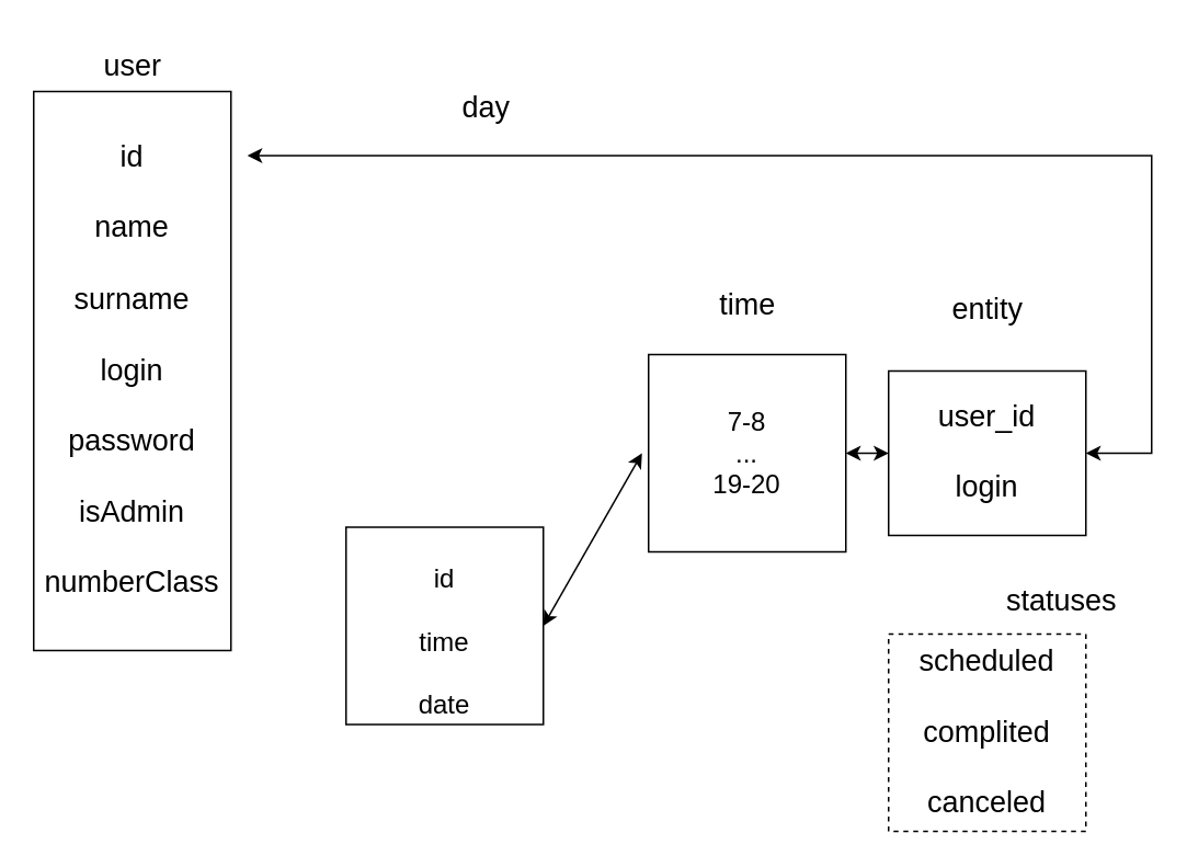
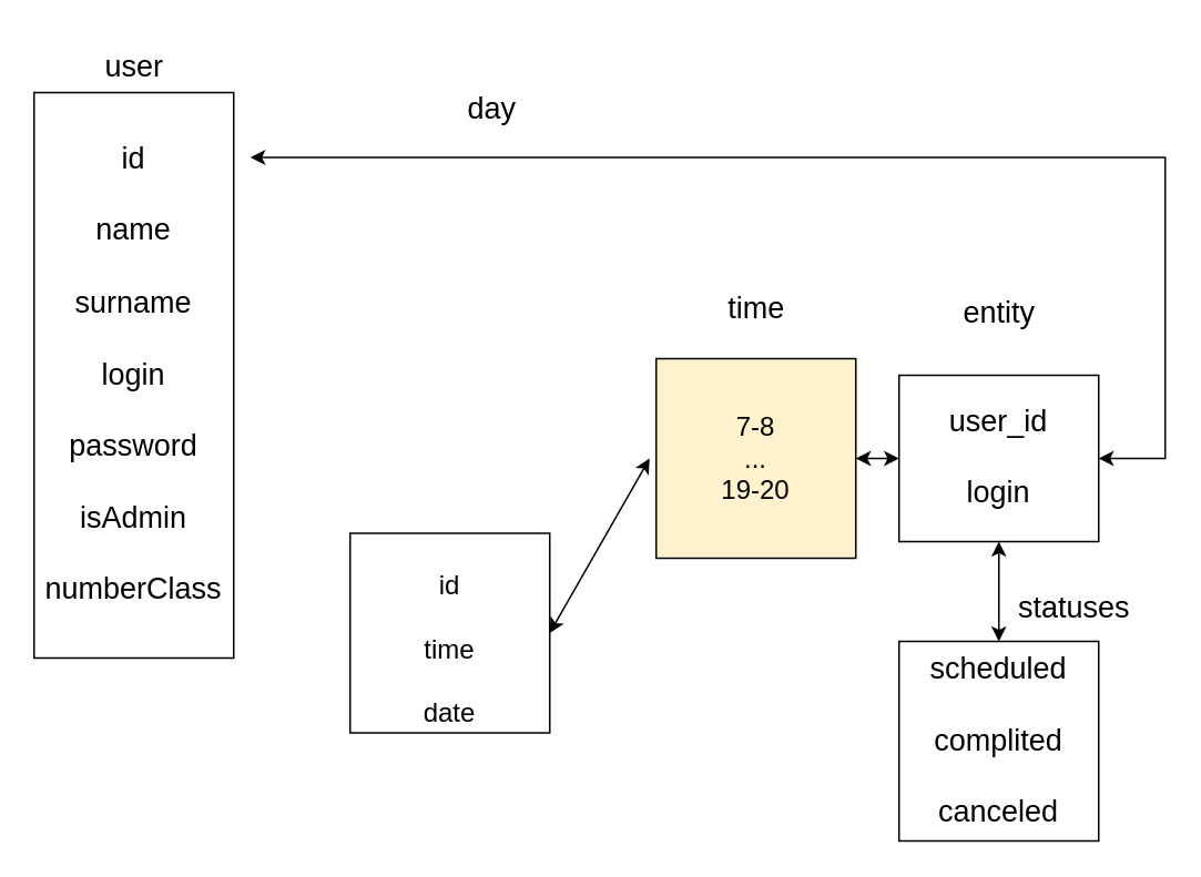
  <mxCell id="0" />
  <mxCell id="1" parent="0" />
  <mxCell id="2" value="&lt;font style=&quot;font-size: 18px;&quot;&gt;id&lt;br&gt;&lt;br&gt;name&lt;br&gt;&lt;br&gt;surname&lt;br&gt;&lt;br&gt;login&lt;br&gt;&lt;br&gt;password&lt;br&gt;&lt;br&gt;isAdmin&lt;br&gt;&lt;br&gt;numberClass&lt;br&gt;&lt;/font&gt;" style="whiteSpace=wrap;html=1;" vertex="1" parent="1"><mxGeometry x="20" y="55" width="120" height="340" as="geometry" /></mxCell>
  <mxCell id="3" value="&lt;font style=&quot;font-size: 18px;&quot;&gt;user&lt;/font&gt;" style="text;html=1;align=center;verticalAlign=middle;resizable=0;points=[];autosize=1;strokeColor=none;fillColor=none;" vertex="1" parent="1"><mxGeometry x="50" y="20" width="60" height="40" as="geometry" /></mxCell>
  <mxCell id="4" value="&lt;font size=&quot;3&quot;&gt;&lt;br&gt;id&lt;br&gt;&lt;br&gt;time&lt;br&gt;&lt;br&gt;date&lt;br&gt;&lt;/font&gt;" style="rounded=0;whiteSpace=wrap;html=1;" vertex="1" parent="1"><mxGeometry x="210" y="320" width="120" height="120" as="geometry" /></mxCell>
  <mxCell id="5" value="&lt;font style=&quot;font-size: 18px;&quot;&gt;day&lt;/font&gt;" style="text;html=1;align=center;verticalAlign=middle;resizable=0;points=[];autosize=1;strokeColor=none;fillColor=none;" vertex="1" parent="1"><mxGeometry x="270" y="45" width="50" height="40" as="geometry" /></mxCell>
- <mxCell id="6" value="&lt;font size=&quot;3&quot;&gt;7-8&lt;br&gt;...&lt;br&gt;19-20&lt;br&gt;&lt;/font&gt;" style="rounded=0;whiteSpace=wrap;html=1;" vertex="1" parent="1"><mxGeometry x="394" y="215" width="120" height="120" as="geometry" /></mxCell>
+ <mxCell id="6" value="&lt;font size=&quot;3&quot;&gt;7-8&lt;br&gt;...&lt;br&gt;19-20&lt;br&gt;&lt;/font&gt;" style="rounded=0;whiteSpace=wrap;html=1;fillColor=#fff2cc;" vertex="1" parent="1"><mxGeometry x="394" y="215" width="120" height="120" as="geometry" /></mxCell>
  <mxCell id="7" value="&lt;font style=&quot;font-size: 18px;&quot;&gt;time&lt;/font&gt;" style="text;html=1;align=center;verticalAlign=middle;resizable=0;points=[];autosize=1;strokeColor=none;fillColor=none;" vertex="1" parent="1"><mxGeometry x="424" y="165" width="60" height="40" as="geometry" /></mxCell>
  <mxCell id="8" value="" style="endArrow=classic;startArrow=classic;html=1;rounded=0;exitX=1;exitY=0.5;exitDx=0;exitDy=0;" edge="1" parent="1" source="4"><mxGeometry width="50" height="50" relative="1" as="geometry"><mxPoint x="350" y="245" as="sourcePoint" /><mxPoint x="390" y="275" as="targetPoint" /></mxGeometry></mxCell>
  <mxCell id="9" value="" style="endArrow=classic;startArrow=classic;html=1;rounded=0;exitX=1;exitY=0.5;exitDx=0;exitDy=0;" edge="1" parent="1" source="10"><mxGeometry width="50" height="50" relative="1" as="geometry"><mxPoint x="660" y="294" as="sourcePoint" /><mxPoint x="150" y="94" as="targetPoint" /><Array as="points"><mxPoint x="680" y="275" /><mxPoint x="700" y="275" /><mxPoint x="700" y="94" /><mxPoint x="580" y="94" /></Array></mxGeometry></mxCell>
  <mxCell id="10" value="&lt;font style=&quot;font-size: 18px;&quot;&gt;user_id&lt;br&gt;&lt;br&gt;login&lt;/font&gt;" style="rounded=0;whiteSpace=wrap;html=1;" vertex="1" parent="1"><mxGeometry x="540" y="225" width="120" height="100" as="geometry" /></mxCell>
  <mxCell id="11" value="" style="endArrow=classic;startArrow=classic;html=1;rounded=0;entryX=0;entryY=0.5;entryDx=0;entryDy=0;exitX=1;exitY=0.5;exitDx=0;exitDy=0;" edge="1" parent="1" source="6" target="10"><mxGeometry width="50" height="50" relative="1" as="geometry"><mxPoint x="370" y="325" as="sourcePoint" /><mxPoint x="420" y="275" as="targetPoint" /></mxGeometry></mxCell>
  <mxCell id="12" value="&lt;font style=&quot;font-size: 18px;&quot;&gt;entity&lt;/font&gt;" style="text;html=1;align=center;verticalAlign=middle;resizable=0;points=[];autosize=1;strokeColor=none;fillColor=none;" vertex="1" parent="1"><mxGeometry x="565" y="168" width="70" height="40" as="geometry" /></mxCell>
  <mxCell id="13" value="&lt;font style=&quot;font-size: 18px;&quot;&gt;statuses&lt;/font&gt;" style="text;html=1;align=center;verticalAlign=middle;resizable=0;points=[];autosize=1;strokeColor=none;fillColor=none;" vertex="1" parent="1"><mxGeometry x="600" y="345" width="90" height="40" as="geometry" /></mxCell>
- <mxCell id="14" value="&lt;font style=&quot;font-size: 18px;&quot;&gt;scheduled&lt;br&gt;&lt;br&gt;complited&lt;br&gt;&lt;br&gt;canceled&lt;/font&gt;" style="rounded=0;whiteSpace=wrap;html=1;dashed=1;" vertex="1" parent="1"><mxGeometry x="540" y="385" width="120" height="120" as="geometry" /></mxCell>
+ <mxCell id="14" value="&lt;font style=&quot;font-size: 18px;&quot;&gt;scheduled&lt;br&gt;&lt;br&gt;complited&lt;br&gt;&lt;br&gt;canceled&lt;/font&gt;" style="rounded=0;whiteSpace=wrap;html=1;" vertex="1" parent="1"><mxGeometry x="540" y="385" width="120" height="120" as="geometry" /></mxCell>
+ <mxCell id="15" value="" style="endArrow=classic;startArrow=classic;html=1;rounded=0;entryX=0.5;entryY=1;entryDx=0;entryDy=0;exitX=0.5;exitY=0;exitDx=0;exitDy=0;" edge="1" parent="1" source="14" target="10"><mxGeometry width="50" height="50" relative="1" as="geometry"><mxPoint x="370" y="305" as="sourcePoint" /><mxPoint x="420" y="255" as="targetPoint" /></mxGeometry></mxCell>
